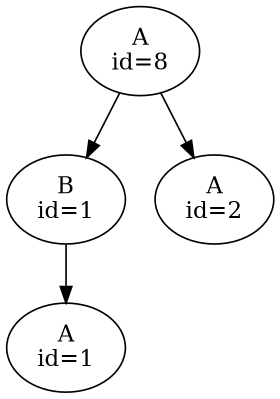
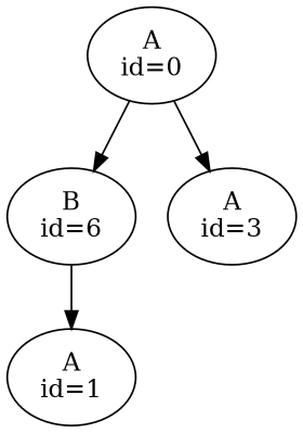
  digraph {
-   n1 [label="A\nid=8"]
-   n2 [label="B\nid=1"]
-   n3 [label="A\nid=2"]
+   n1 [label="A\nid=0"]
+   n2 [label="B\nid=6"]
+   n3 [label="A\nid=3"]
    n4 [label="A\nid=1"]
    n1 -> n2
    n1 -> n3
    n2 -> n4
  }
